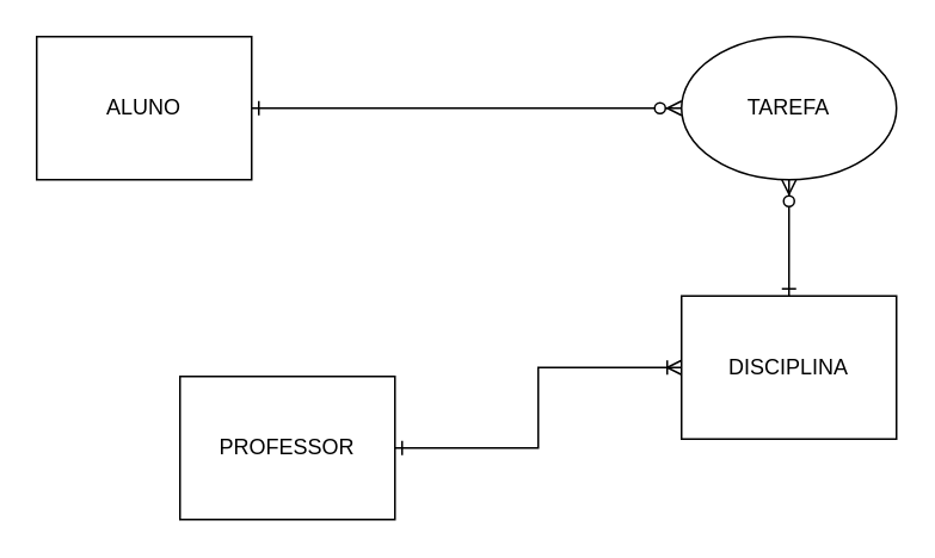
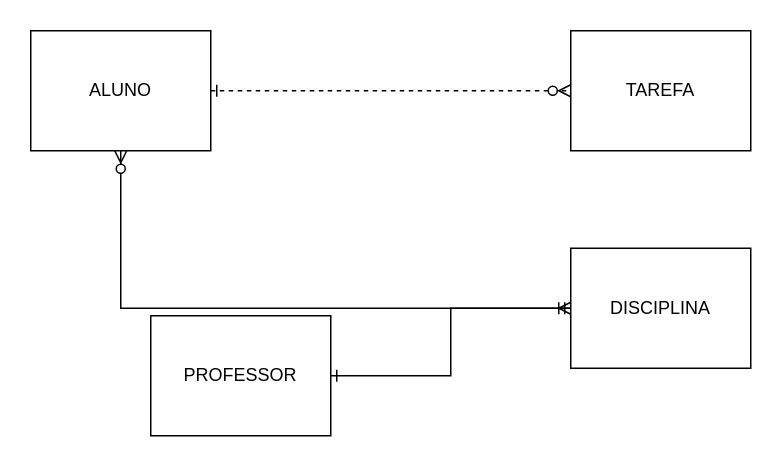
  <mxCell id="0" />
  <mxCell id="1" parent="0" />
  <mxCell id="2" value="ALUNO" style="whiteSpace=wrap;html=1;align=center;" vertex="1" parent="1"><mxGeometry x="20" y="20" width="120" height="80" as="geometry" /></mxCell>
- <mxCell id="3" value="TAREFA" style="ellipse;whiteSpace=wrap;html=1;align=center;" vertex="1" parent="1"><mxGeometry x="380" y="20" width="120" height="80" as="geometry" /></mxCell>
- <mxCell id="4" value="" style="edgeStyle=entityRelationEdgeStyle;fontSize=12;html=1;endArrow=ERzeroToMany;endFill=1;exitX=1;exitY=0.5;exitDx=0;exitDy=0;startArrow=ERone;startFill=0;" edge="1" parent="1" source="2" target="3"><mxGeometry width="100" height="100" relative="1" as="geometry"><mxPoint x="130" y="160" as="sourcePoint" /><mxPoint x="230" y="60" as="targetPoint" /></mxGeometry></mxCell>
- <mxCell id="5" style="edgeStyle=orthogonalEdgeStyle;rounded=0;orthogonalLoop=1;jettySize=auto;html=1;entryX=0.5;entryY=1;entryDx=0;entryDy=0;startArrow=ERone;startFill=0;endArrow=ERzeroToMany;endFill=1;" edge="1" parent="1" source="6" target="3"><mxGeometry relative="1" as="geometry" /></mxCell>
+ <mxCell id="3" value="TAREFA" style="whiteSpace=wrap;html=1;align=center;" vertex="1" parent="1"><mxGeometry x="380" y="20" width="120" height="80" as="geometry" /></mxCell>
+ <mxCell id="4" value="" style="edgeStyle=entityRelationEdgeStyle;fontSize=12;html=1;endArrow=ERzeroToMany;endFill=1;exitX=1;exitY=0.5;exitDx=0;exitDy=0;startArrow=ERone;startFill=0;dashed=1;" edge="1" parent="1" source="2" target="3"><mxGeometry width="100" height="100" relative="1" as="geometry"><mxPoint x="130" y="160" as="sourcePoint" /><mxPoint x="230" y="60" as="targetPoint" /></mxGeometry></mxCell>
+ <mxCell id="5" style="edgeStyle=orthogonalEdgeStyle;rounded=0;orthogonalLoop=1;jettySize=auto;html=1;startArrow=ERone;startFill=0;endArrow=ERzeroToMany;endFill=1;" edge="1" parent="1" source="6" target="2"><mxGeometry relative="1" as="geometry" /></mxCell>
  <mxCell id="6" value="DISCIPLINA" style="whiteSpace=wrap;html=1;align=center;" vertex="1" parent="1"><mxGeometry x="380" y="165" width="120" height="80" as="geometry" /></mxCell>
  <mxCell id="7" style="edgeStyle=orthogonalEdgeStyle;rounded=0;orthogonalLoop=1;jettySize=auto;html=1;entryX=0;entryY=0.5;entryDx=0;entryDy=0;startArrow=ERone;startFill=0;endArrow=ERoneToMany;endFill=0;" edge="1" parent="1" source="8" target="6"><mxGeometry relative="1" as="geometry" /></mxCell>
  <mxCell id="8" value="PROFESSOR" style="whiteSpace=wrap;html=1;align=center;" vertex="1" parent="1"><mxGeometry x="100" y="210" width="120" height="80" as="geometry" /></mxCell>
